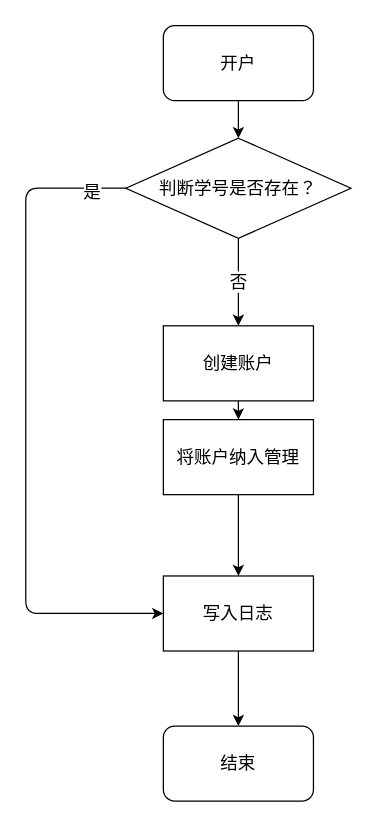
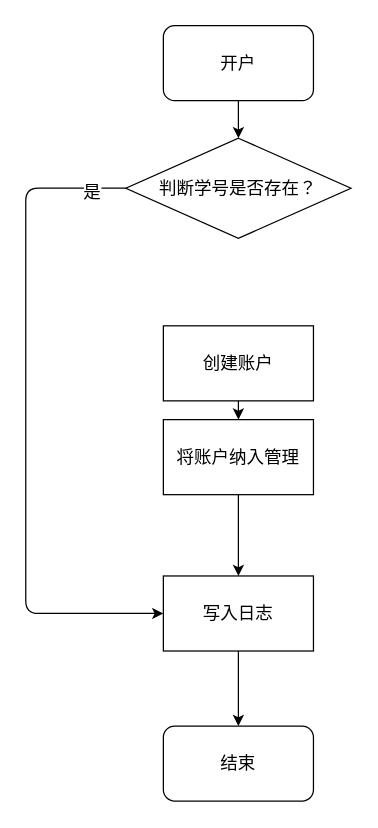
  <mxCell id="0" />
  <mxCell id="1" parent="0" />
  <mxCell id="2" style="edgeStyle=none;html=1;exitX=0.5;exitY=1;exitDx=0;exitDy=0;" edge="1" parent="1" source="5" target="7"><mxGeometry relative="1" as="geometry" /></mxCell>
  <mxCell id="3" style="edgeStyle=orthogonalEdgeStyle;html=1;exitX=0;exitY=0.5;exitDx=0;exitDy=0;entryX=0;entryY=0.5;entryDx=0;entryDy=0;fontSize=14;" edge="1" parent="1" source="7" target="13"><mxGeometry relative="1" as="geometry"><Array as="points"><mxPoint x="20" y="150" /><mxPoint x="20" y="490" /></Array></mxGeometry></mxCell>
  <mxCell id="4" value="是" style="edgeLabel;html=1;align=center;verticalAlign=middle;resizable=0;points=[];fontSize=14;" vertex="1" connectable="0" parent="3"><mxGeometry x="-0.896" y="2" relative="1" as="geometry"><mxPoint as="offset" /></mxGeometry></mxCell>
  <mxCell id="5" value="开户" style="rounded=1;whiteSpace=wrap;html=1;fontSize=14;" parent="1" vertex="1"><mxGeometry x="130" y="20" width="120" height="60" as="geometry" /></mxCell>
- <mxCell id="6" value="否" style="edgeStyle=orthogonalEdgeStyle;html=1;exitX=0.5;exitY=1;exitDx=0;exitDy=0;entryX=0.5;entryY=0;entryDx=0;entryDy=0;fontSize=14;" edge="1" parent="1" source="7" target="9"><mxGeometry relative="1" as="geometry" /></mxCell>
  <mxCell id="7" value="判断学号是否存在？" style="rhombus;whiteSpace=wrap;html=1;fontSize=14;" parent="1" vertex="1"><mxGeometry x="100" y="110" width="180" height="80" as="geometry" /></mxCell>
  <mxCell id="8" style="edgeStyle=none;html=1;exitX=0.5;exitY=1;exitDx=0;exitDy=0;" edge="1" parent="1" source="9" target="11"><mxGeometry relative="1" as="geometry" /></mxCell>
  <mxCell id="9" value="创建账户" style="rounded=0;whiteSpace=wrap;html=1;fontSize=14;" parent="1" vertex="1"><mxGeometry x="130" y="260" width="120" height="60" as="geometry" /></mxCell>
  <mxCell id="10" style="edgeStyle=none;html=1;exitX=0.5;exitY=1;exitDx=0;exitDy=0;" edge="1" parent="1" source="11" target="13"><mxGeometry relative="1" as="geometry" /></mxCell>
  <mxCell id="11" value="将账户纳入管理" style="rounded=0;whiteSpace=wrap;html=1;fontSize=14;" parent="1" vertex="1"><mxGeometry x="130" y="335" width="120" height="60" as="geometry" /></mxCell>
  <mxCell id="12" style="edgeStyle=none;html=1;exitX=0.5;exitY=1;exitDx=0;exitDy=0;fontSize=14;" edge="1" parent="1" source="13" target="14"><mxGeometry relative="1" as="geometry" /></mxCell>
  <mxCell id="13" value="写入日志" style="rounded=0;whiteSpace=wrap;html=1;fontSize=14;" parent="1" vertex="1"><mxGeometry x="130" y="460" width="120" height="60" as="geometry" /></mxCell>
  <mxCell id="14" value="结束" style="rounded=1;whiteSpace=wrap;html=1;fontSize=14;" vertex="1" parent="1"><mxGeometry x="130" y="580" width="120" height="60" as="geometry" /></mxCell>
